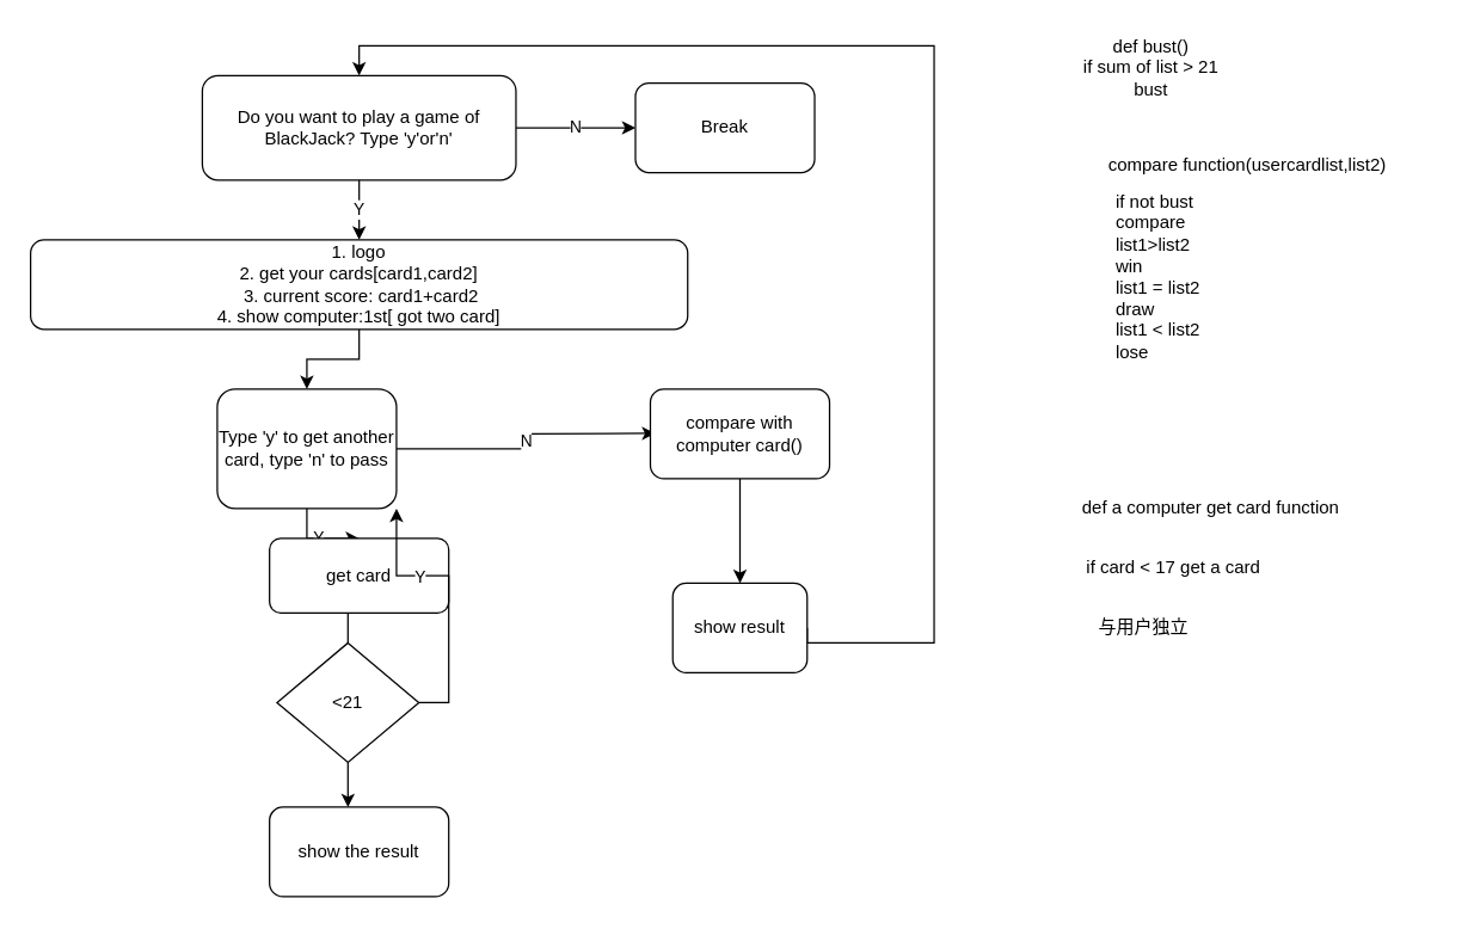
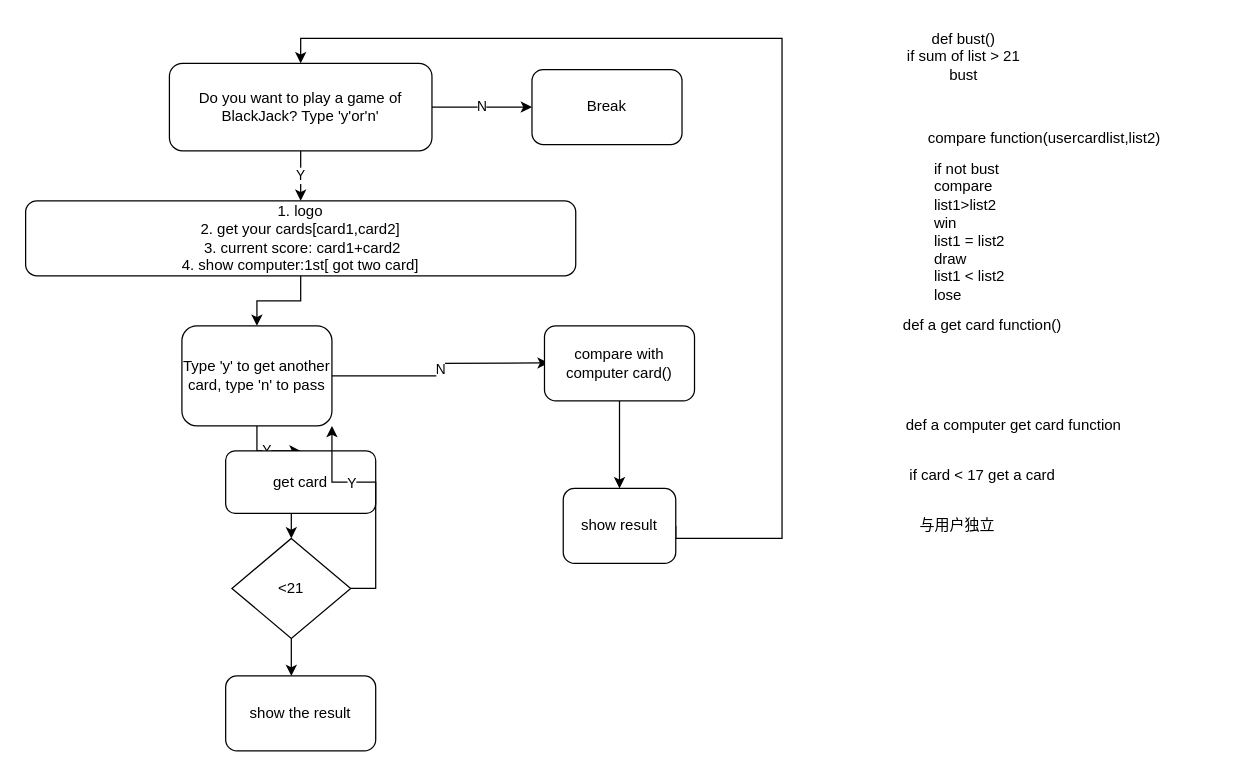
  <mxCell id="0" />
  <mxCell id="1" parent="0" />
  <mxCell id="2" value="Y" style="edgeStyle=orthogonalEdgeStyle;rounded=0;orthogonalLoop=1;jettySize=auto;html=1;exitX=0.5;exitY=1;exitDx=0;exitDy=0;entryX=0.5;entryY=0;entryDx=0;entryDy=0;" edge="1" parent="1" source="4" target="7"><mxGeometry relative="1" as="geometry"><mxPoint x="240" y="200" as="targetPoint" /></mxGeometry></mxCell>
  <mxCell id="3" value="N" style="edgeStyle=orthogonalEdgeStyle;rounded=0;orthogonalLoop=1;jettySize=auto;html=1;exitX=1;exitY=0.5;exitDx=0;exitDy=0;entryX=0;entryY=0.5;entryDx=0;entryDy=0;" edge="1" parent="1" source="4" target="5"><mxGeometry relative="1" as="geometry"><mxPoint x="435" y="85" as="targetPoint" /></mxGeometry></mxCell>
  <mxCell id="4" value="Do you want to play a game of BlackJack? Type 'y'or'n'" style="rounded=1;whiteSpace=wrap;html=1;" vertex="1" parent="1"><mxGeometry x="135" y="50" width="210" height="70" as="geometry" /></mxCell>
  <mxCell id="5" value="Break" style="rounded=1;whiteSpace=wrap;html=1;" vertex="1" parent="1"><mxGeometry x="425" y="55" width="120" height="60" as="geometry" /></mxCell>
  <mxCell id="6" style="edgeStyle=orthogonalEdgeStyle;rounded=0;orthogonalLoop=1;jettySize=auto;html=1;exitX=0.5;exitY=1;exitDx=0;exitDy=0;entryX=0.5;entryY=0;entryDx=0;entryDy=0;" edge="1" parent="1" source="7" target="10"><mxGeometry relative="1" as="geometry" /></mxCell>
  <mxCell id="7" value="1. logo&lt;br&gt;2. get your cards[card1,card2]&lt;br&gt;&amp;nbsp;3. current score: card1+card2&lt;br&gt;4. show computer:1st[ got two card]" style="rounded=1;whiteSpace=wrap;html=1;" vertex="1" parent="1"><mxGeometry x="20" y="160" width="440" height="60" as="geometry" /></mxCell>
  <mxCell id="8" value="N" style="edgeStyle=orthogonalEdgeStyle;rounded=0;orthogonalLoop=1;jettySize=auto;html=1;exitX=1;exitY=0.5;exitDx=0;exitDy=0;entryX=0.014;entryY=0.496;entryDx=0;entryDy=0;entryPerimeter=0;" edge="1" parent="1" source="10"><mxGeometry relative="1" as="geometry"><mxPoint x="438.36" y="289.64" as="targetPoint" /></mxGeometry></mxCell>
  <mxCell id="9" value="Y" style="edgeStyle=orthogonalEdgeStyle;rounded=0;orthogonalLoop=1;jettySize=auto;html=1;exitX=0.5;exitY=1;exitDx=0;exitDy=0;entryX=0.5;entryY=0;entryDx=0;entryDy=0;" edge="1" parent="1" source="10" target="20"><mxGeometry relative="1" as="geometry"><mxPoint x="240.333" y="350" as="targetPoint" /></mxGeometry></mxCell>
  <mxCell id="10" value="Type 'y' to get another card, type 'n' to pass" style="rounded=1;whiteSpace=wrap;html=1;" vertex="1" parent="1"><mxGeometry x="145" y="260" width="120" height="80" as="geometry" /></mxCell>
  <mxCell id="11" value="compare function(usercardlist,list2)" style="text;html=1;strokeColor=none;fillColor=none;align=center;verticalAlign=middle;whiteSpace=wrap;rounded=0;" vertex="1" parent="1"><mxGeometry x="705" y="90" width="260" height="40" as="geometry" /></mxCell>
  <mxCell id="12" value="if not bust&lt;br&gt;compare &lt;br&gt;list1&amp;gt;list2&lt;br&gt;win&lt;br&gt;list1 = list2&lt;br&gt;draw&lt;br&gt;list1 &amp;lt; list2&lt;br&gt;lose" style="text;html=1;strokeColor=none;fillColor=none;align=left;verticalAlign=middle;whiteSpace=wrap;rounded=0;" vertex="1" parent="1"><mxGeometry x="745" y="130" width="70" height="110" as="geometry" /></mxCell>
  <mxCell id="13" value="def bust()&lt;br&gt;if sum of list &amp;gt; 21&lt;br&gt;bust" style="text;html=1;align=center;verticalAlign=middle;resizable=0;points=[];autosize=1;strokeColor=none;fillColor=none;" vertex="1" parent="1"><mxGeometry x="715" y="20" width="110" height="50" as="geometry" /></mxCell>
  <mxCell id="14" style="edgeStyle=orthogonalEdgeStyle;rounded=0;orthogonalLoop=1;jettySize=auto;html=1;exitX=0.5;exitY=1;exitDx=0;exitDy=0;entryX=0.5;entryY=0;entryDx=0;entryDy=0;" edge="1" parent="1" source="15" target="17"><mxGeometry relative="1" as="geometry"><mxPoint x="495.333" y="400" as="targetPoint" /></mxGeometry></mxCell>
  <mxCell id="15" value="&lt;span&gt;compare with computer card()&lt;/span&gt;" style="rounded=1;whiteSpace=wrap;html=1;align=center;" vertex="1" parent="1"><mxGeometry x="435" y="260" width="120" height="60" as="geometry" /></mxCell>
  <mxCell id="16" style="edgeStyle=orthogonalEdgeStyle;rounded=0;orthogonalLoop=1;jettySize=auto;html=1;exitX=1;exitY=0.5;exitDx=0;exitDy=0;entryX=0.5;entryY=0;entryDx=0;entryDy=0;" edge="1" parent="1" source="17" target="4"><mxGeometry relative="1" as="geometry"><mxPoint x="525" y="40" as="targetPoint" /><Array as="points"><mxPoint x="625" y="430" /><mxPoint x="625" y="30" /><mxPoint x="240" y="30" /></Array></mxGeometry></mxCell>
  <mxCell id="17" value="show result" style="rounded=1;whiteSpace=wrap;html=1;align=center;" vertex="1" parent="1"><mxGeometry x="450" y="390" width="90" height="60" as="geometry" /></mxCell>
- <mxCell id="19" style="edgeStyle=orthogonalEdgeStyle;rounded=0;orthogonalLoop=1;jettySize=auto;html=1;exitX=0.5;exitY=1;exitDx=0;exitDy=0;entryX=0.5;entryY=0;entryDx=0;entryDy=0;endArrow=none;" edge="1" parent="1" source="20" target="24"><mxGeometry relative="1" as="geometry"><mxPoint x="240" y="450" as="targetPoint" /></mxGeometry></mxCell>
+ <mxCell id="18" value="def a get card function()&lt;br&gt;" style="text;html=1;align=center;verticalAlign=middle;resizable=0;points=[];autosize=1;strokeColor=none;fillColor=none;" vertex="1" parent="1"><mxGeometry x="715" y="250" width="140" height="20" as="geometry" /></mxCell>
+ <mxCell id="19" style="edgeStyle=orthogonalEdgeStyle;rounded=0;orthogonalLoop=1;jettySize=auto;html=1;exitX=0.5;exitY=1;exitDx=0;exitDy=0;entryX=0.5;entryY=0;entryDx=0;entryDy=0;" edge="1" parent="1" source="20" target="24"><mxGeometry relative="1" as="geometry"><mxPoint x="240" y="450" as="targetPoint" /></mxGeometry></mxCell>
  <mxCell id="20" value="get card" style="rounded=1;whiteSpace=wrap;html=1;align=center;" vertex="1" parent="1"><mxGeometry x="180" y="360" width="120" height="50" as="geometry" /></mxCell>
  <mxCell id="21" style="edgeStyle=orthogonalEdgeStyle;rounded=0;orthogonalLoop=1;jettySize=auto;html=1;exitX=1;exitY=0.5;exitDx=0;exitDy=0;entryX=1;entryY=1;entryDx=0;entryDy=0;" edge="1" parent="1" source="24" target="10"><mxGeometry relative="1" as="geometry" /></mxCell>
  <mxCell id="22" value="Y" style="edgeLabel;html=1;align=center;verticalAlign=middle;resizable=0;points=[];" vertex="1" connectable="0" parent="21"><mxGeometry x="0.346" relative="1" as="geometry"><mxPoint as="offset" /></mxGeometry></mxCell>
  <mxCell id="23" style="edgeStyle=orthogonalEdgeStyle;rounded=0;orthogonalLoop=1;jettySize=auto;html=1;" edge="1" parent="1" source="24"><mxGeometry relative="1" as="geometry"><mxPoint x="232.5" y="540" as="targetPoint" /></mxGeometry></mxCell>
  <mxCell id="24" value="&amp;lt;21" style="rhombus;whiteSpace=wrap;html=1;align=center;" vertex="1" parent="1"><mxGeometry x="185" y="430" width="95" height="80" as="geometry" /></mxCell>
  <mxCell id="25" value="def a computer get card function" style="text;html=1;align=center;verticalAlign=middle;resizable=0;points=[];autosize=1;strokeColor=none;fillColor=none;" vertex="1" parent="1"><mxGeometry x="715" y="330" width="190" height="20" as="geometry" /></mxCell>
  <mxCell id="26" value="if card &amp;lt; 17 get a card" style="text;html=1;align=center;verticalAlign=middle;resizable=0;points=[];autosize=1;strokeColor=none;fillColor=none;" vertex="1" parent="1"><mxGeometry x="720" y="370" width="130" height="20" as="geometry" /></mxCell>
  <mxCell id="27" value="与用户独立" style="text;html=1;align=center;verticalAlign=middle;resizable=0;points=[];autosize=1;strokeColor=none;fillColor=none;" vertex="1" parent="1"><mxGeometry x="725" y="410" width="80" height="20" as="geometry" /></mxCell>
  <mxCell id="28" value="show the result" style="rounded=1;whiteSpace=wrap;html=1;align=center;" vertex="1" parent="1"><mxGeometry x="180" y="540" width="120" height="60" as="geometry" /></mxCell>
